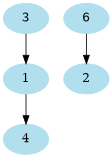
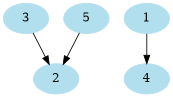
  digraph {
    node [color=lightblue2 style=filled]
    3
    1
    4
-   5 [label=6]
+   5
    2
-   3 -> 1
+   3 -> 2
    1 -> 4
    5 -> 2
  }
